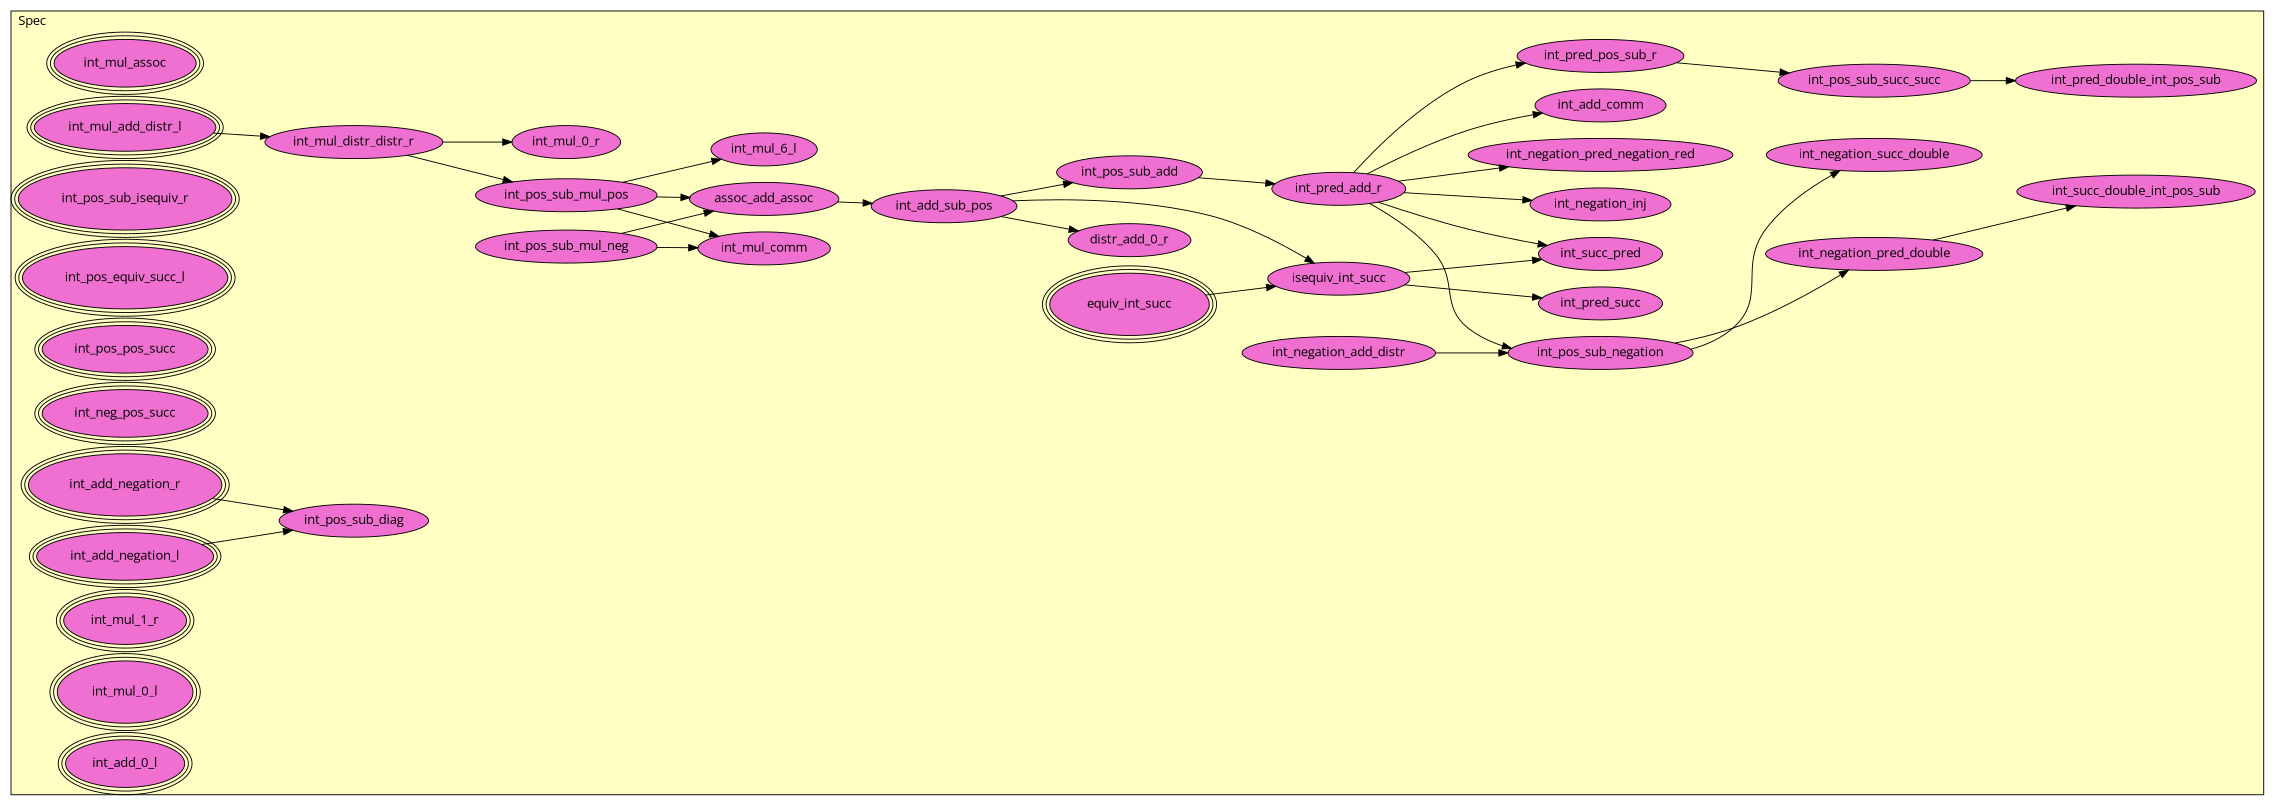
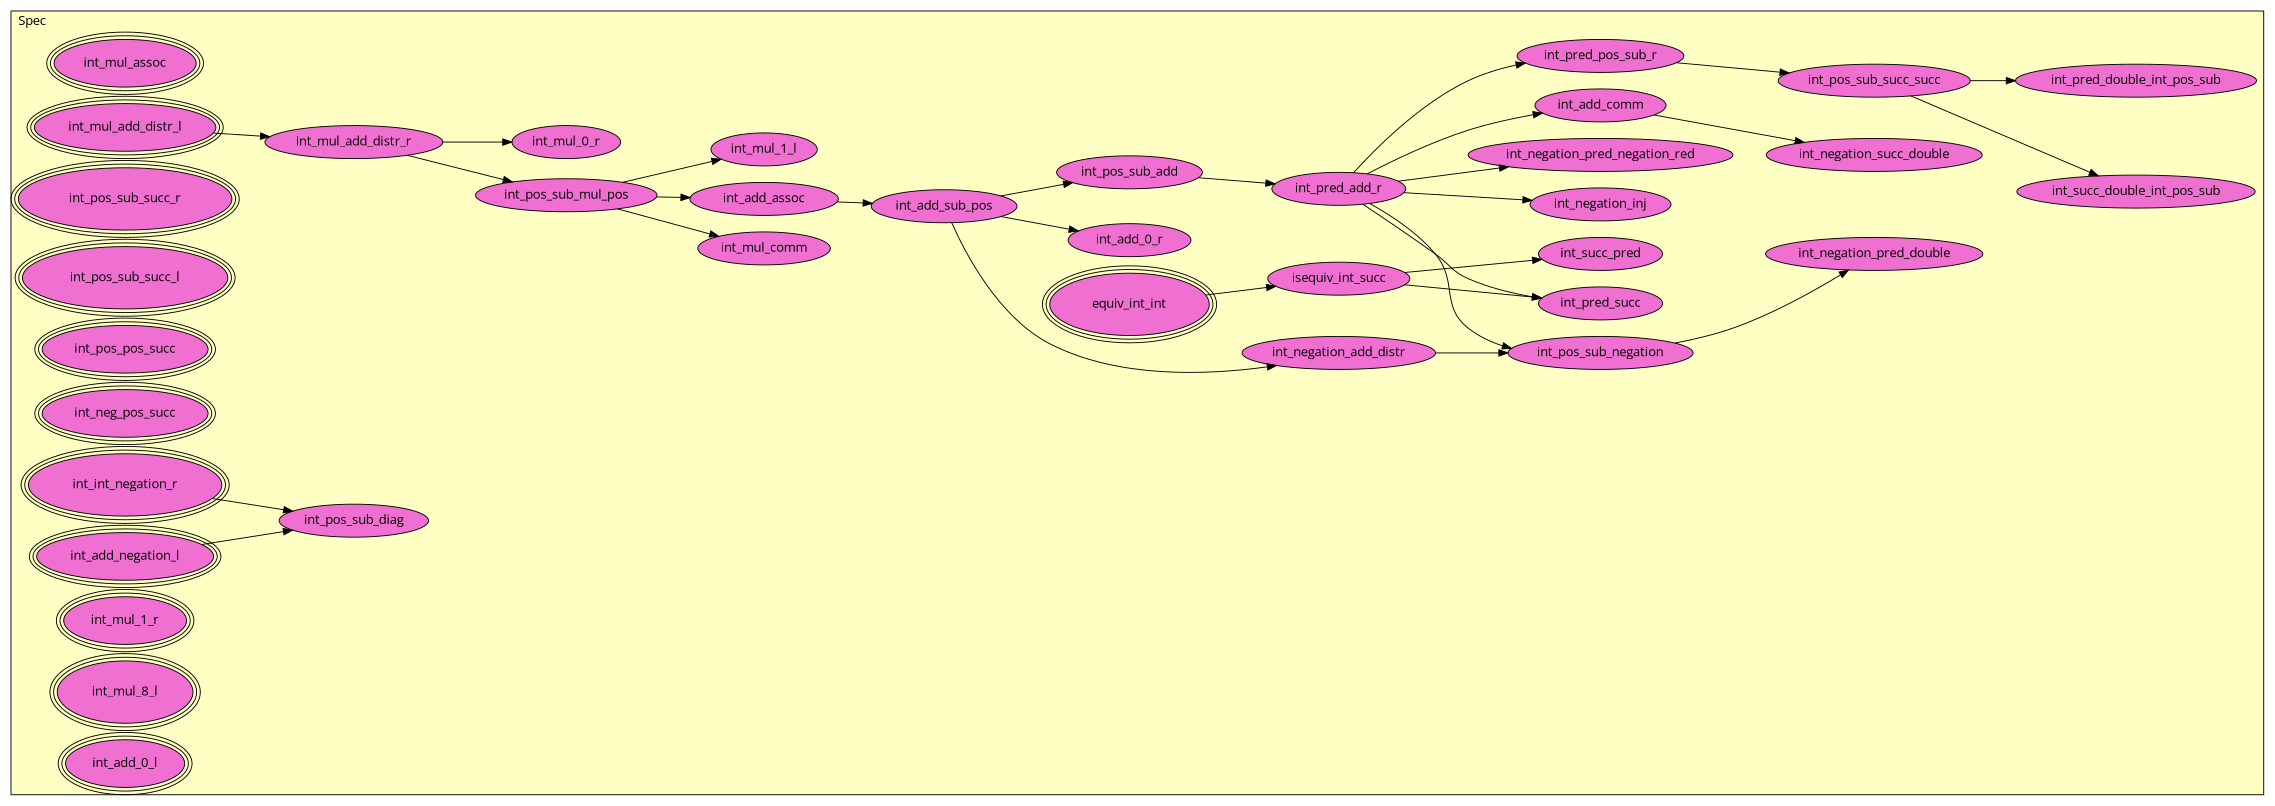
  digraph {
    fontname="Open Sans"
    rankdir=LR
    node [fillcolor="#F070D1" fontname="Open Sans" style=filled]
    edge [fontname="Open Sans"]
    n1 [label=int_mul_assoc peripheries=3]
    n2 [label=int_mul_add_distr_l peripheries=3]
-   n3 [label=int_mul_distr_distr_r]
-   n4 [label=int_pos_sub_mul_neg]
+   n3 [label=int_mul_add_distr_r]
    n5 [label=int_pos_sub_mul_pos]
    n6 [label=int_mul_comm]
-   n7 [label=equiv_int_succ peripheries=3]
+   n7 [label=equiv_int_int peripheries=3]
    n8 [label=isequiv_int_succ]
-   n9 [label=assoc_add_assoc]
+   n9 [label=int_add_assoc]
    n10 [label=int_add_sub_pos]
    n11 [label=int_pos_sub_add]
    n12 [label=int_pred_add_r]
    n13 [label=int_negation_pred_negation_red]
    n14 [label=int_pred_pos_sub_r]
    n15 [label=int_pos_sub_succ_succ]
    n16 [label=int_pred_double_int_pos_sub]
    n17 [label=int_succ_double_int_pos_sub]
-   n18 [label=int_pos_sub_isequiv_r peripheries=3]
-   n19 [label=int_pos_equiv_succ_l peripheries=3]
+   n18 [label=int_pos_sub_succ_r peripheries=3]
+   n19 [label=int_pos_sub_succ_l peripheries=3]
    n20 [label=int_negation_inj]
    n21 [label=int_negation_add_distr]
    n22 [label=int_pred_succ]
    n23 [label=int_succ_pred]
    n24 [label=int_pos_sub_negation]
    n25 [label=int_negation_succ_double]
    n26 [label=int_negation_pred_double]
    n27 [label=int_pos_pos_succ peripheries=3]
    n28 [label=int_neg_pos_succ peripheries=3]
-   n29 [label=int_add_negation_r peripheries=3]
+   n29 [label=int_int_negation_r peripheries=3]
    n30 [label=int_add_negation_l peripheries=3]
    n31 [label=int_pos_sub_diag]
    n32 [label=int_mul_1_r peripheries=3]
-   n33 [label=int_mul_6_l]
+   n33 [label=int_mul_1_l]
    n34 [label=int_mul_0_r]
-   n35 [label=int_mul_0_l peripheries=3]
-   n36 [label=distr_add_0_r]
+   n35 [label=int_mul_8_l peripheries=3]
+   n36 [label=int_add_0_r]
    n37 [label=int_add_0_l peripheries=3]
    n38 [label=int_add_comm]
    subgraph cluster_1 {
      fillcolor="#FFFFC3"
      label=Spec
      labeljust=l
      style=filled
      n1
      n2
      n3
-     n4
      n5
      n6
      n7
      n8
      n9
      n10
      n11
      n12
      n13
      n14
      n15
      n16
      n17
      n18
      n19
      n20
      n21
      n22
      n23
      n24
      n25
      n26
      n27
      n28
      n29
      n30
      n31
      n32
      n33
      n34
      n35
      n36
      n37
      n38
    }
    n2 -> n3
    n3 -> n5
    n3 -> n34
-   n4 -> n6
-   n4 -> n9
    n5 -> n6
    n5 -> n9
    n5 -> n33
    n7 -> n8
    n8 -> n22
    n8 -> n23
    n9 -> n10
    n10 -> n11
-   n10 -> n8
+   n10 -> n21
    n10 -> n36
    n11 -> n12
    n12 -> n13
    n12 -> n14
    n12 -> n20
-   n12 -> n23
+   n12 -> n22
    n12 -> n24
    n12 -> n38
    n14 -> n15
    n15 -> n16
-   n26 -> n17
+   n15 -> n17
    n21 -> n24
-   n24 -> n25
+   n38 -> n25
    n24 -> n26
    n29 -> n31
    n30 -> n31
  }
